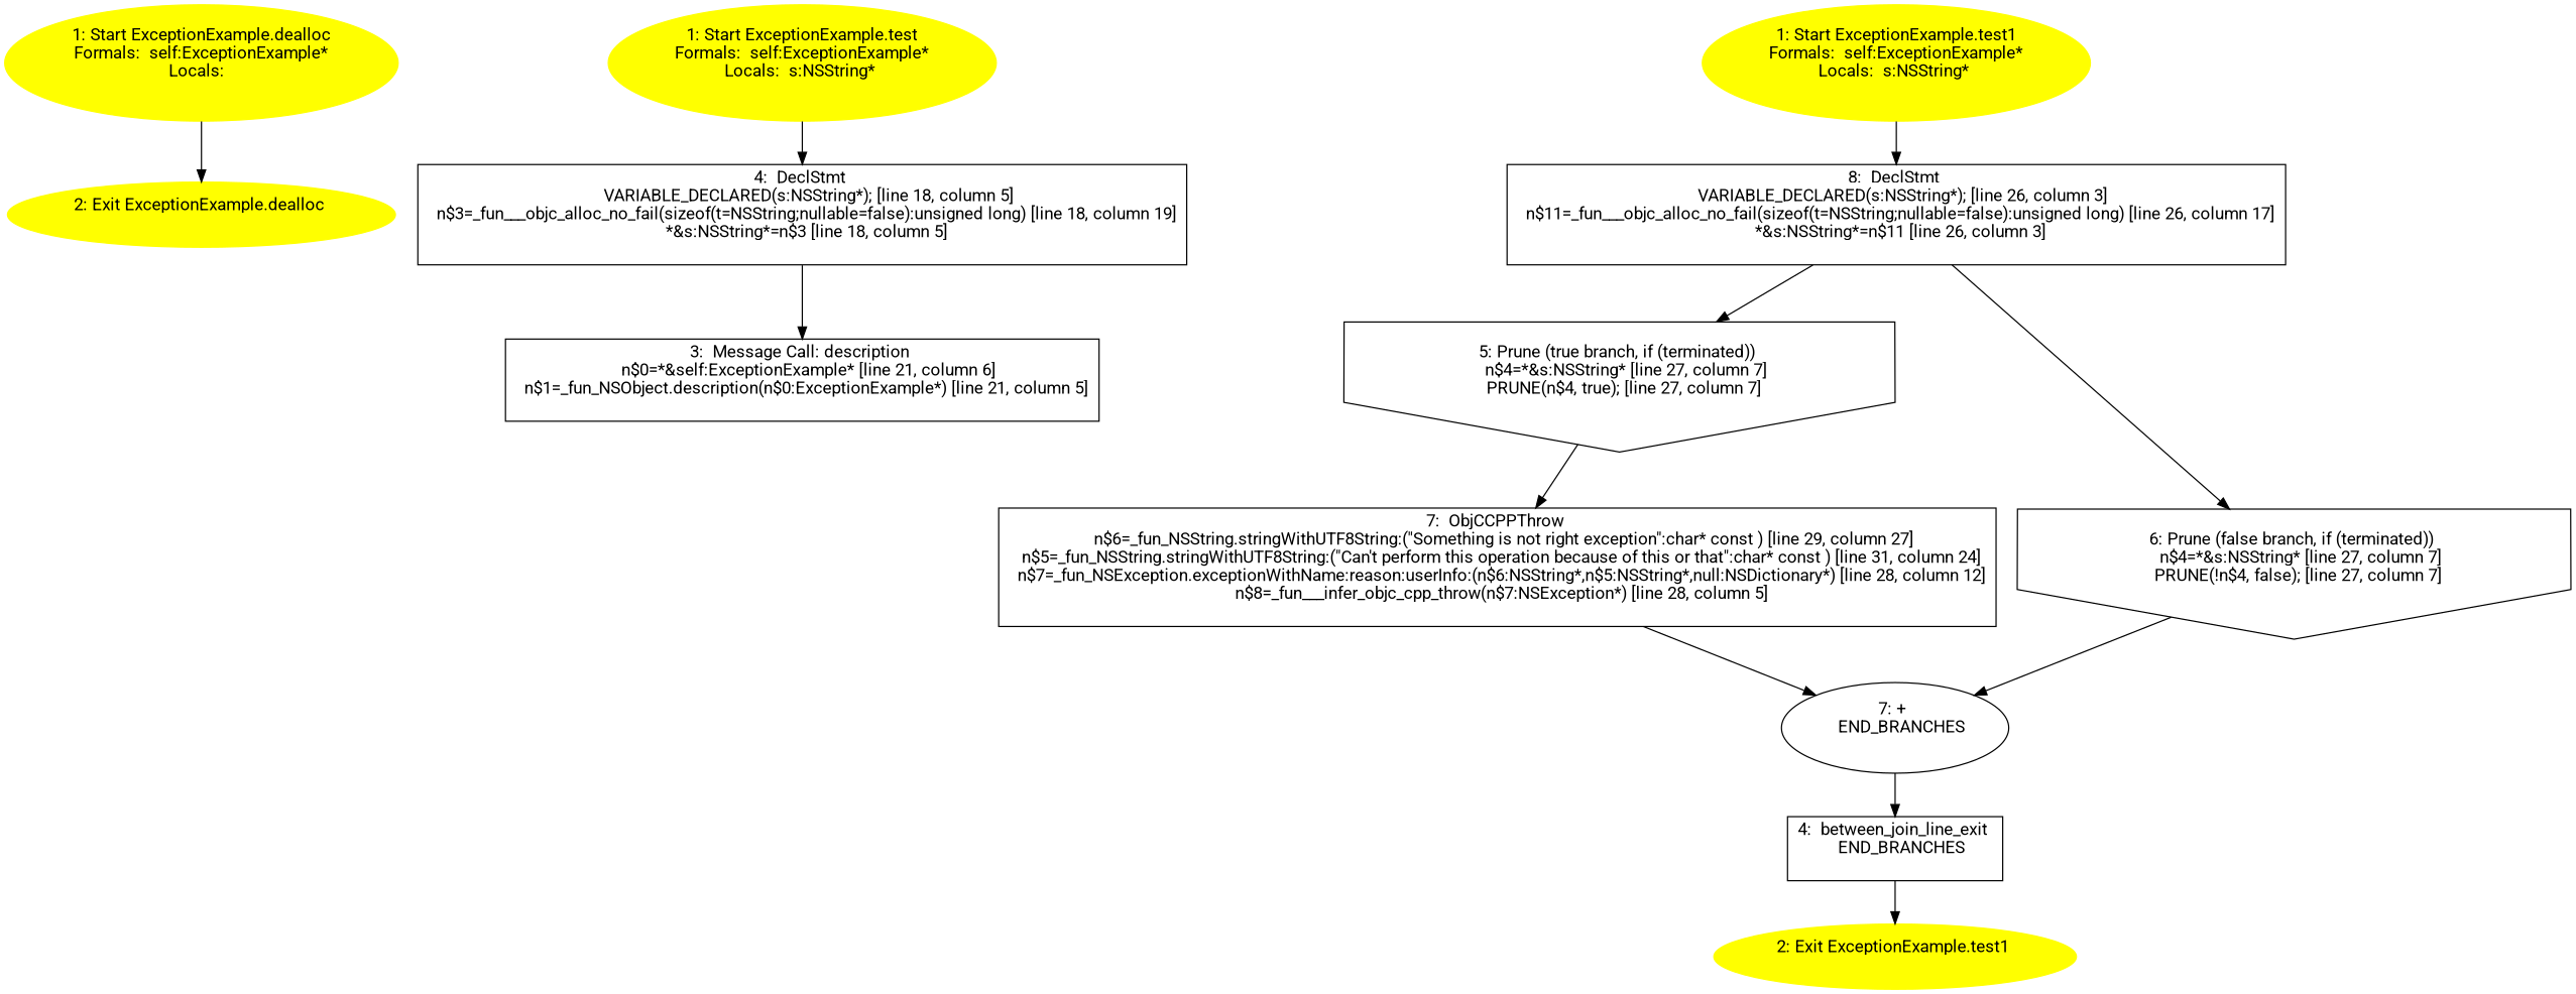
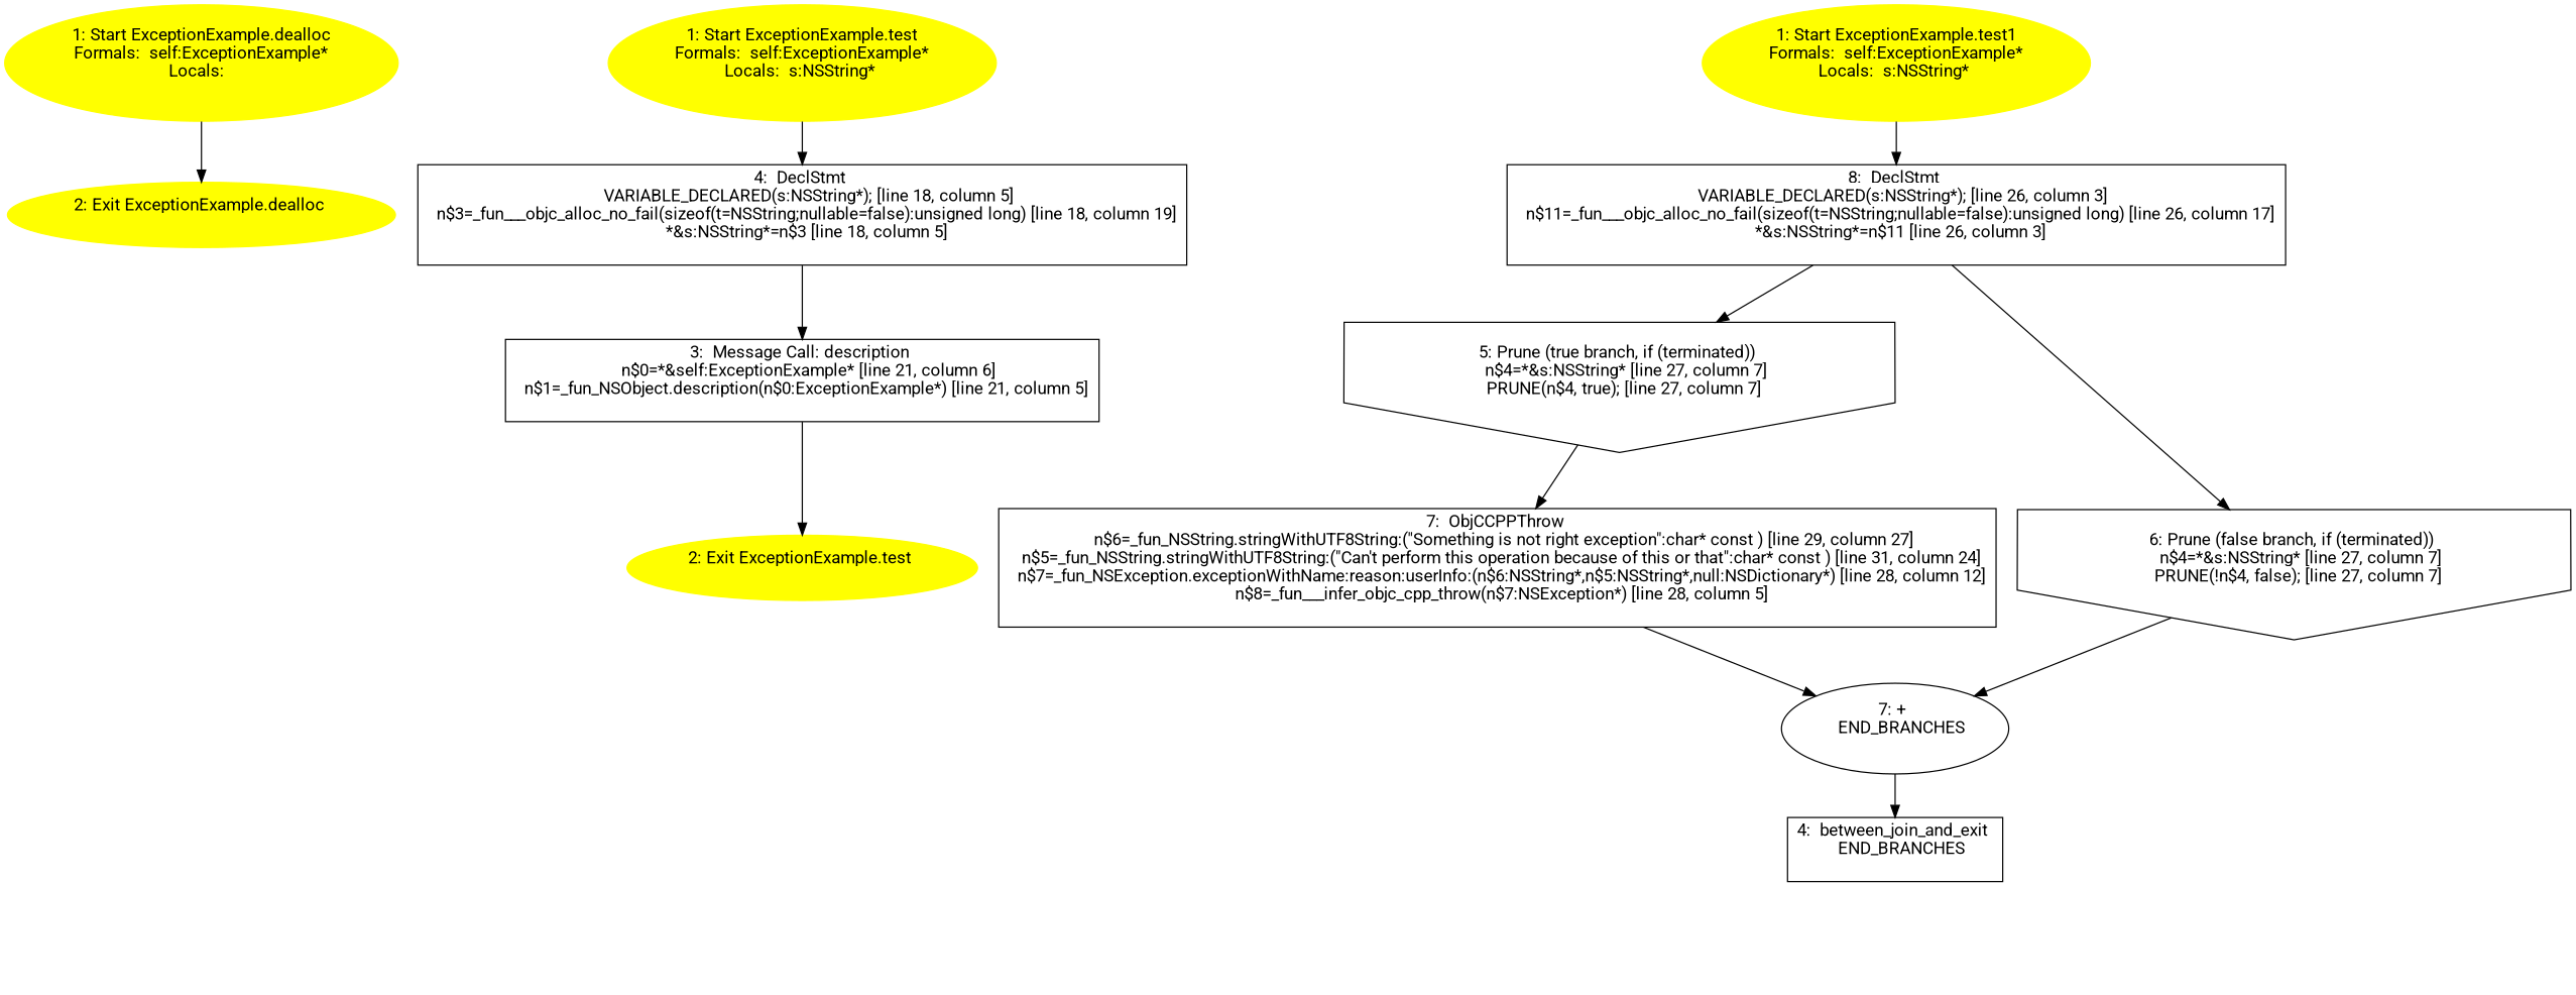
  digraph {
    fontname=Roboto
    node [fontname=Roboto]
    edge [fontname=Roboto]
    n1 [color=yellow label="1: Start ExceptionExample.dealloc\nFormals:  self:ExceptionExample*\nLocals:  \n  " style=filled]
    n2 [color=yellow label="2: Exit ExceptionExample.dealloc \n  " style=filled]
    n3 [color=yellow label="1: Start ExceptionExample.test\nFormals:  self:ExceptionExample*\nLocals:  s:NSString* \n  " style=filled]
    n4 [label="4:  DeclStmt \n   VARIABLE_DECLARED(s:NSString*); [line 18, column 5]\n  n$3=_fun___objc_alloc_no_fail(sizeof(t=NSString;nullable=false):unsigned long) [line 18, column 19]\n  *&s:NSString*=n$3 [line 18, column 5]\n " shape=box]
    n5 [label="3:  Message Call: description \n   n$0=*&self:ExceptionExample* [line 21, column 6]\n  n$1=_fun_NSObject.description(n$0:ExceptionExample*) [line 21, column 5]\n " shape=box]
+   n6 [color=yellow label="2: Exit ExceptionExample.test \n  " style=filled]
    n7 [color=yellow label="1: Start ExceptionExample.test1\nFormals:  self:ExceptionExample*\nLocals:  s:NSString* \n  " style=filled]
    n8 [label="8:  DeclStmt \n   VARIABLE_DECLARED(s:NSString*); [line 26, column 3]\n  n$11=_fun___objc_alloc_no_fail(sizeof(t=NSString;nullable=false):unsigned long) [line 26, column 17]\n  *&s:NSString*=n$11 [line 26, column 3]\n " shape=box]
    n9 [label="5: Prune (true branch, if (terminated)) \n   n$4=*&s:NSString* [line 27, column 7]\n  PRUNE(n$4, true); [line 27, column 7]\n " shape=invhouse]
    n10 [label="6: Prune (false branch, if (terminated)) \n   n$4=*&s:NSString* [line 27, column 7]\n  PRUNE(!n$4, false); [line 27, column 7]\n " shape=invhouse]
    n11 [label="7:  ObjCCPPThrow \n   n$6=_fun_NSString.stringWithUTF8String:(\"Something is not right exception\":char* const ) [line 29, column 27]\n  n$5=_fun_NSString.stringWithUTF8String:(\"Can't perform this operation because of this or that\":char* const ) [line 31, column 24]\n  n$7=_fun_NSException.exceptionWithName:reason:userInfo:(n$6:NSString*,n$5:NSString*,null:NSDictionary*) [line 28, column 12]\n  n$8=_fun___infer_objc_cpp_throw(n$7:NSException*) [line 28, column 5]\n " shape=box]
    n12 [label="7: + \n   END_BRANCHES\n "]
-   n13 [color=yellow label="2: Exit ExceptionExample.test1 \n  " style=filled]
-   n14 [label="4:  between_join_line_exit \n   END_BRANCHES\n " shape=box]
+   n14 [label="4:  between_join_and_exit \n   END_BRANCHES\n " shape=box]
    n1 -> n2
    n3 -> n4
    n4 -> n5
+   n5 -> n6
    n7 -> n8
    n8 -> n9
    n8 -> n10
    n9 -> n11
    n10 -> n12
    n11 -> n12
    n12 -> n14
-   n14 -> n13
  }
